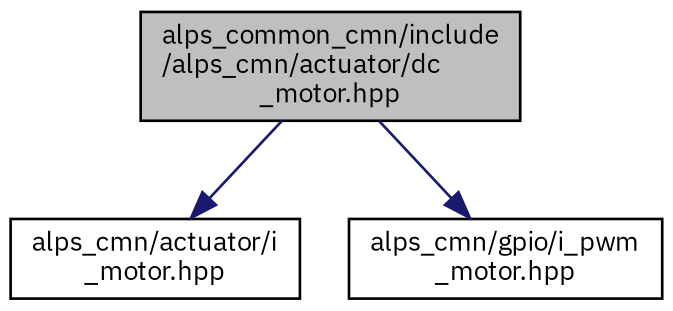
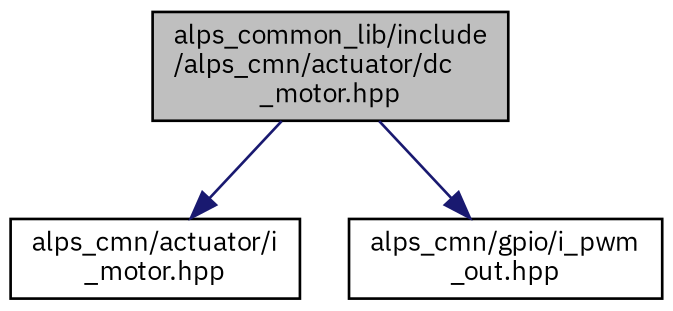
  digraph {
    fontname="IBM Plex Sans"
    node [color=black fillcolor=white fontname="IBM Plex Sans" fontsize=10 shape=record style=filled]
    edge [color=midnightblue fontname="IBM Plex Sans" fontsize=10 labelfontname=Helvetica labelfontsize=10 style=solid]
-   n1 [fillcolor=grey75 fontcolor=black height=0.2 label="alps_common_cmn/include\l/alps_cmn/actuator/dc\l_motor.hpp" width=0.4]
+   n1 [fillcolor=grey75 fontcolor=black height=0.2 label="alps_common_lib/include\l/alps_cmn/actuator/dc\l_motor.hpp" width=0.4]
    n2 [height=0.2 label="alps_cmn/actuator/i\l_motor.hpp" width=0.4]
-   n3 [height=0.2 label="alps_cmn/gpio/i_pwm\l_motor.hpp" width=0.4]
+   n3 [height=0.2 label="alps_cmn/gpio/i_pwm\l_out.hpp" width=0.4]
    n1 -> n2
    n1 -> n3
  }
